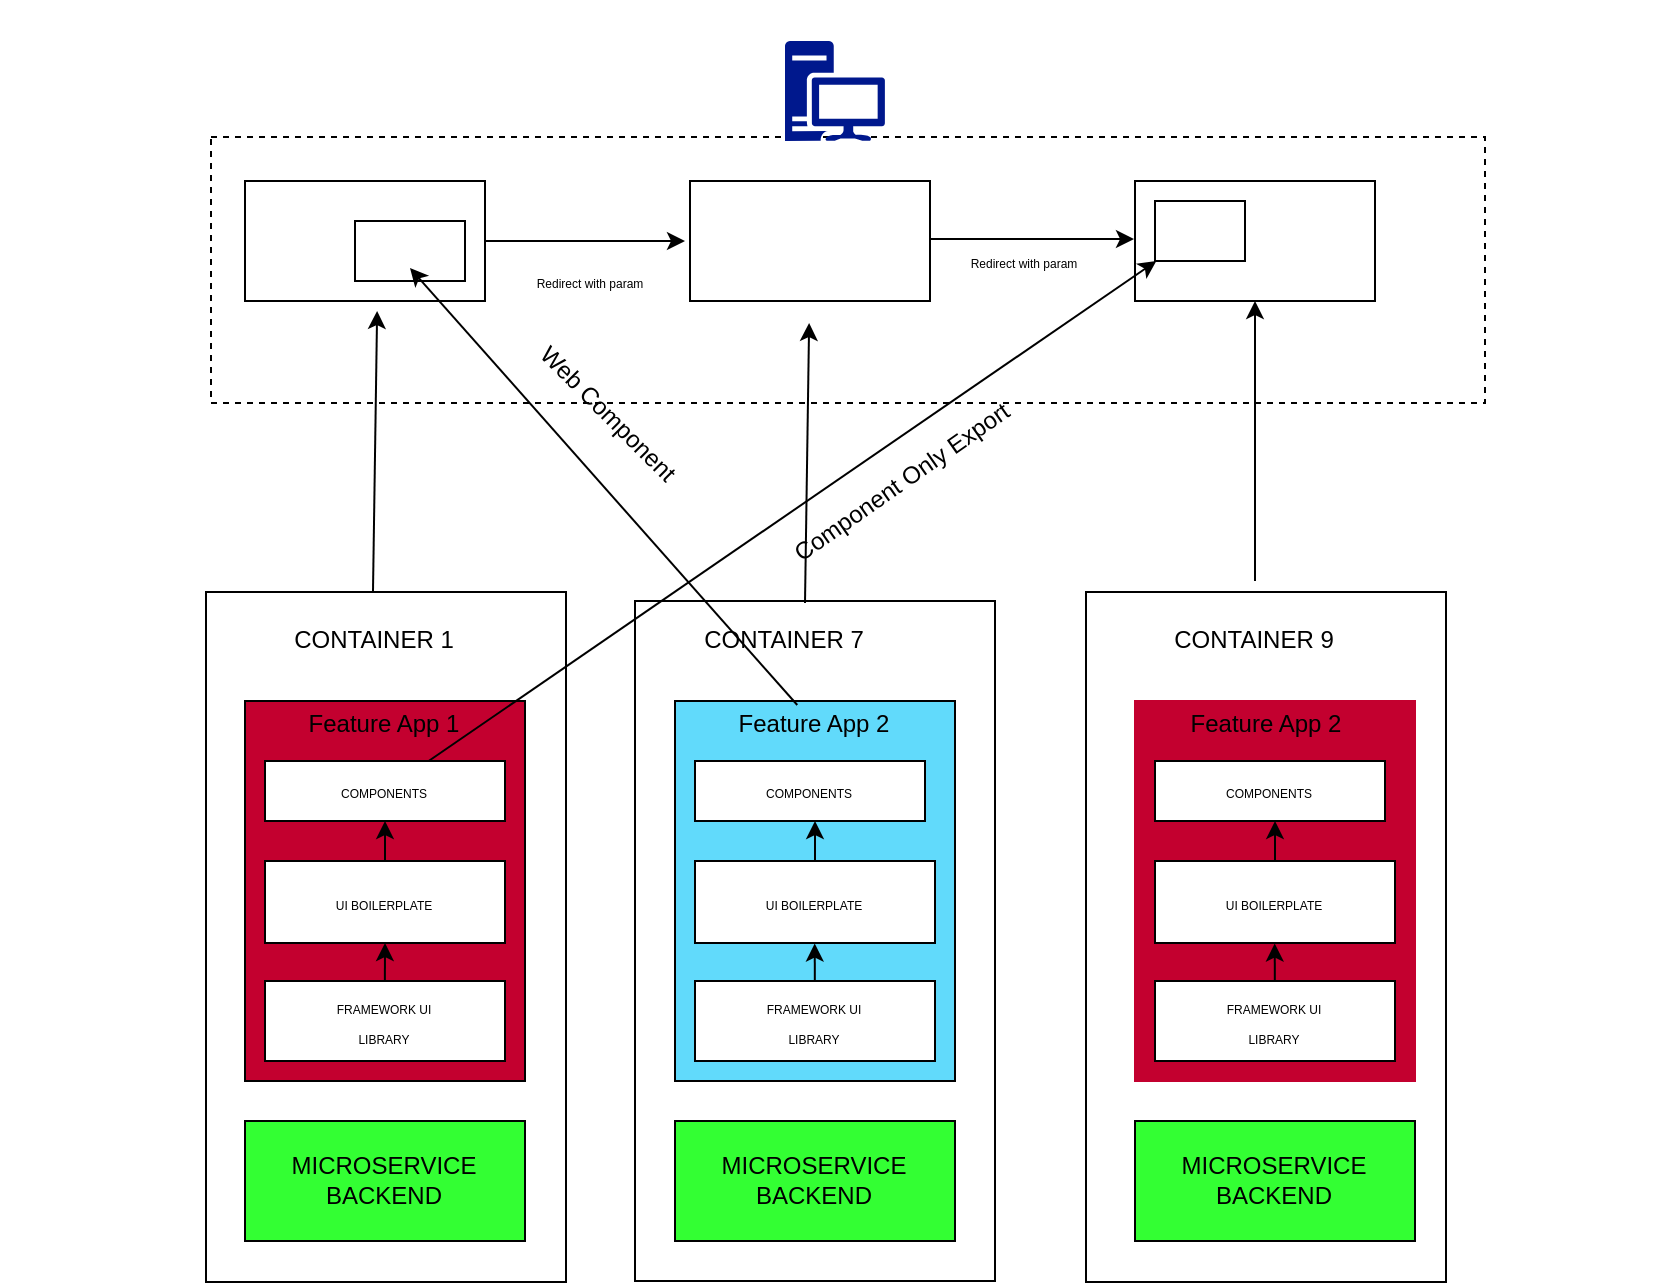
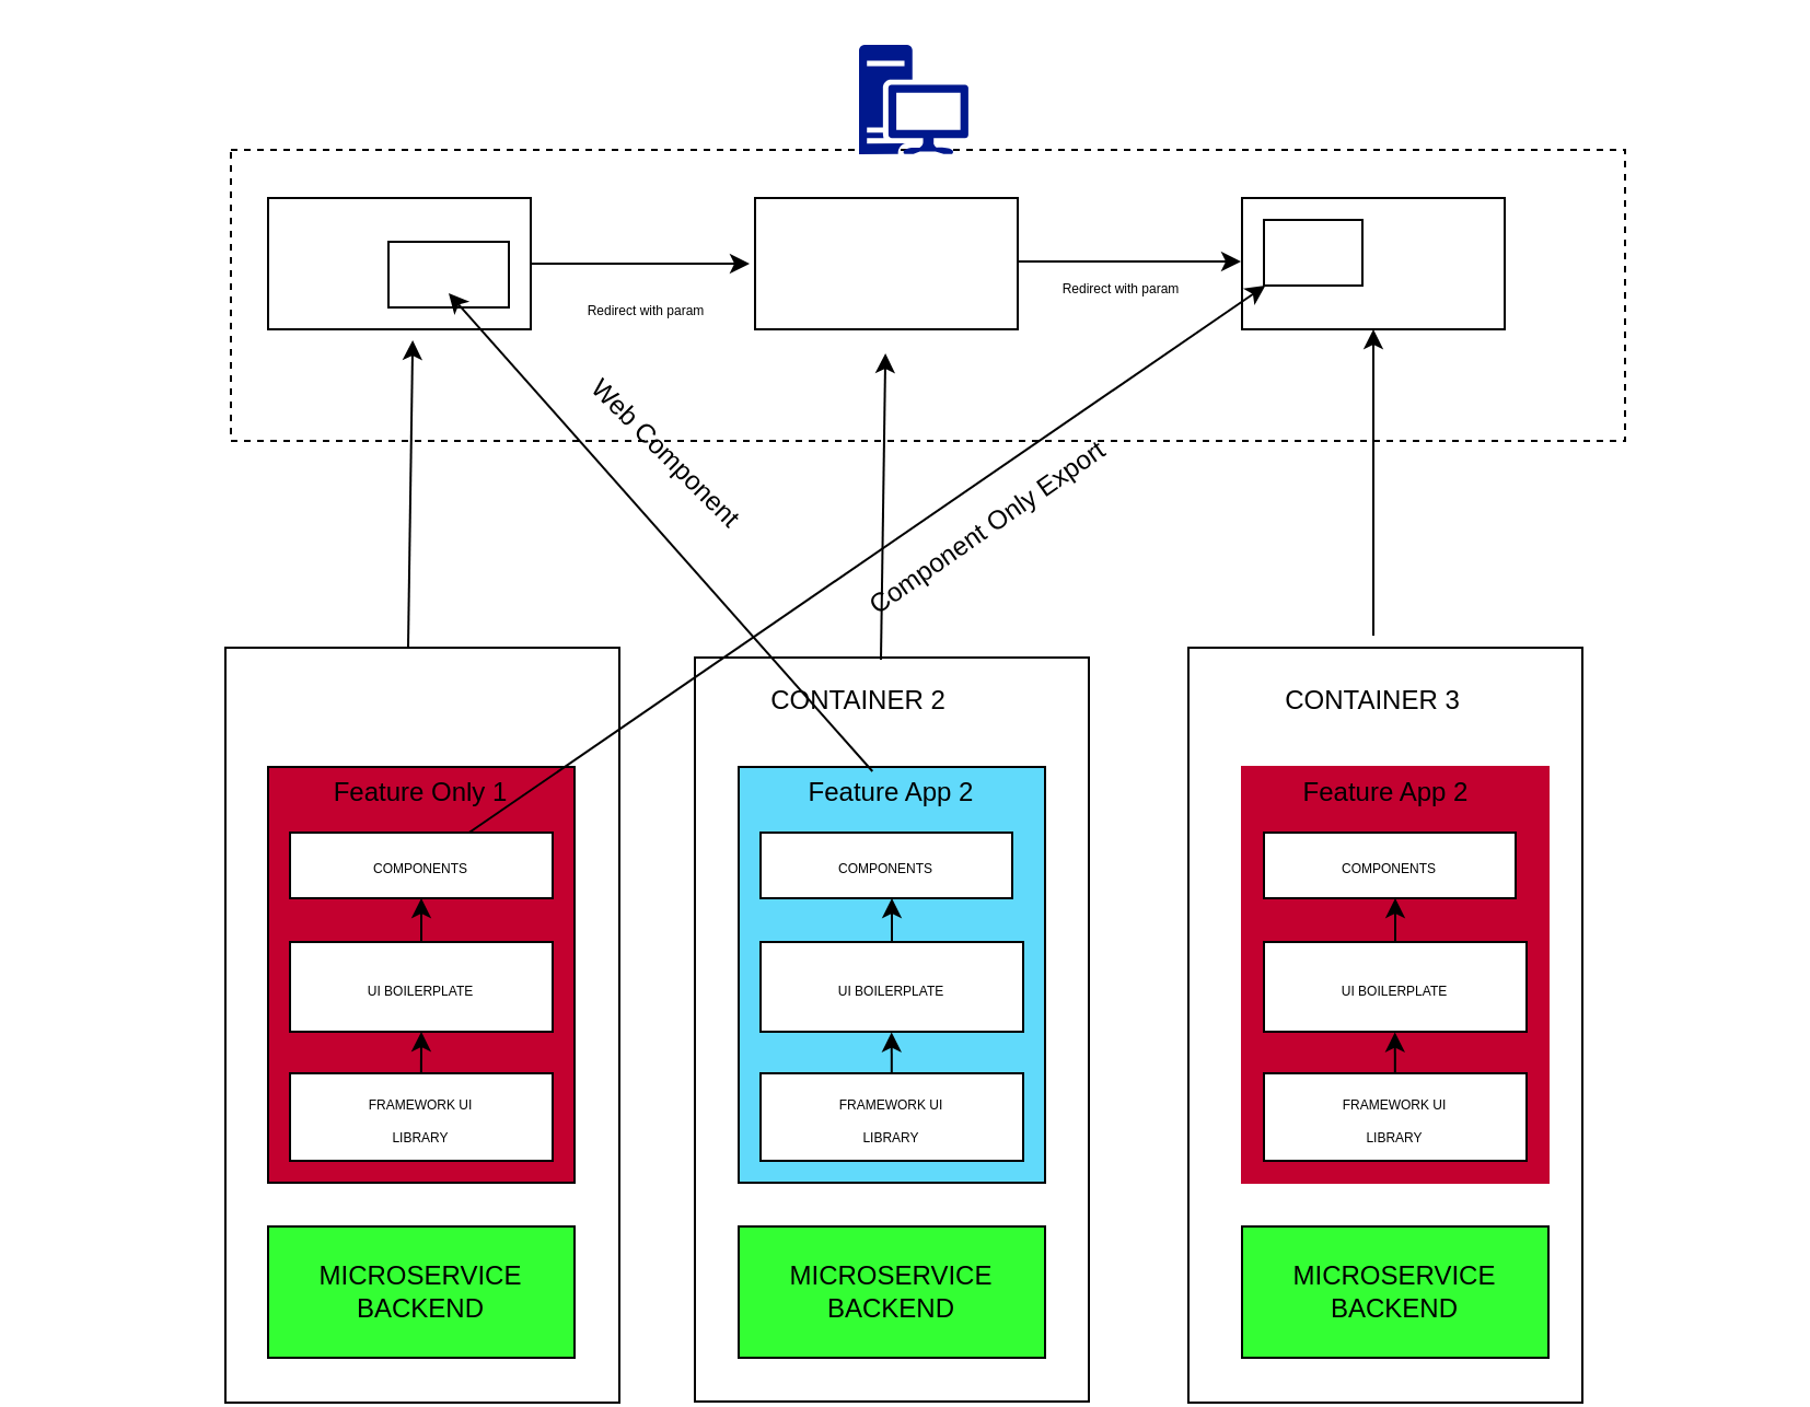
  <mxCell id="0" />
  <mxCell id="1" parent="0" />
  <mxCell id="2" value="" style="rounded=0;whiteSpace=wrap;html=1;fillColor=#FFFFFF;dashed=1;" parent="1" vertex="1"><mxGeometry x="105" y="68" width="637" height="133" as="geometry" /></mxCell>
  <mxCell id="3" value="" style="rounded=0;whiteSpace=wrap;html=1;rotation=90;" parent="1" vertex="1"><mxGeometry x="20" y="378" width="345" height="180" as="geometry" /></mxCell>
  <mxCell id="4" value="MICROSERVICE&lt;br&gt;BACKEND" style="rounded=0;whiteSpace=wrap;html=1;fillColor=#33FF33;" parent="1" vertex="1"><mxGeometry x="122" y="560" width="140" height="60" as="geometry" /></mxCell>
  <mxCell id="5" value="" style="rounded=0;whiteSpace=wrap;html=1;fillColor=#C3002F;" parent="1" vertex="1"><mxGeometry x="122" y="350" width="140" height="190" as="geometry" /></mxCell>
  <mxCell id="6" value="&lt;font style=&quot;font-size: 6px&quot;&gt;UI BOILERPLATE&lt;/font&gt;" style="rounded=0;whiteSpace=wrap;html=1;" parent="1" vertex="1"><mxGeometry x="132" y="430" width="120" height="41" as="geometry" /></mxCell>
  <mxCell id="7" value="&lt;font style=&quot;font-size: 6px&quot;&gt;COMPONENTS&lt;/font&gt;" style="rounded=0;whiteSpace=wrap;html=1;" parent="1" vertex="1"><mxGeometry x="132" y="380" width="120" height="30" as="geometry" /></mxCell>
  <mxCell id="8" value="" style="edgeStyle=orthogonalEdgeStyle;rounded=0;orthogonalLoop=1;jettySize=auto;html=1;" parent="1" edge="1"><mxGeometry relative="1" as="geometry"><mxPoint x="191.93" y="491" as="sourcePoint" /><mxPoint x="192" y="471" as="targetPoint" /></mxGeometry></mxCell>
  <mxCell id="9" value="&lt;font style=&quot;font-size: 6px&quot;&gt;FRAMEWORK UI &lt;br&gt;LIBRARY&lt;/font&gt;" style="rounded=0;whiteSpace=wrap;html=1;" parent="1" vertex="1"><mxGeometry x="132" y="490" width="120" height="40" as="geometry" /></mxCell>
  <mxCell id="10" value="" style="endArrow=classic;html=1;" parent="1" edge="1"><mxGeometry width="50" height="50" relative="1" as="geometry"><mxPoint x="192" y="430" as="sourcePoint" /><mxPoint x="192" y="410" as="targetPoint" /></mxGeometry></mxCell>
  <mxCell id="11" value="" style="rounded=0;whiteSpace=wrap;html=1;rotation=90;" parent="1" vertex="1"><mxGeometry x="237" y="380" width="340" height="180" as="geometry" /></mxCell>
  <mxCell id="12" value="MICROSERVICE&lt;br&gt;BACKEND" style="rounded=0;whiteSpace=wrap;html=1;fillColor=#33FF33;" parent="1" vertex="1"><mxGeometry x="337" y="560" width="140" height="60" as="geometry" /></mxCell>
  <mxCell id="13" value="" style="rounded=0;whiteSpace=wrap;html=1;fillColor=#61DAFB;" parent="1" vertex="1"><mxGeometry x="337" y="350" width="140" height="190" as="geometry" /></mxCell>
  <mxCell id="14" value="&lt;font style=&quot;font-size: 6px&quot;&gt;UI BOILERPLATE&lt;/font&gt;" style="rounded=0;whiteSpace=wrap;html=1;" parent="1" vertex="1"><mxGeometry x="347" y="430" width="120" height="41" as="geometry" /></mxCell>
  <mxCell id="15" value="&lt;font style=&quot;font-size: 6px&quot;&gt;COMPONENTS&lt;/font&gt;" style="rounded=0;whiteSpace=wrap;html=1;" parent="1" vertex="1"><mxGeometry x="347" y="380" width="115" height="30" as="geometry" /></mxCell>
  <mxCell id="16" value="" style="edgeStyle=orthogonalEdgeStyle;rounded=0;orthogonalLoop=1;jettySize=auto;html=1;" parent="1" edge="1"><mxGeometry relative="1" as="geometry"><mxPoint x="406.93" y="491" as="sourcePoint" /><mxPoint x="406.857" y="471.286" as="targetPoint" /></mxGeometry></mxCell>
  <mxCell id="17" value="&lt;font style=&quot;font-size: 6px&quot;&gt;FRAMEWORK UI &lt;br&gt;LIBRARY&lt;/font&gt;" style="rounded=0;whiteSpace=wrap;html=1;" parent="1" vertex="1"><mxGeometry x="347" y="490" width="120" height="40" as="geometry" /></mxCell>
  <mxCell id="18" value="" style="endArrow=classic;html=1;" parent="1" edge="1"><mxGeometry width="50" height="50" relative="1" as="geometry"><mxPoint x="407" y="430" as="sourcePoint" /><mxPoint x="407" y="410" as="targetPoint" /></mxGeometry></mxCell>
  <mxCell id="19" value="" style="rounded=0;whiteSpace=wrap;html=1;rotation=90;" parent="1" vertex="1"><mxGeometry x="460" y="378" width="345" height="180" as="geometry" /></mxCell>
  <mxCell id="20" value="MICROSERVICE&lt;br&gt;BACKEND" style="rounded=0;whiteSpace=wrap;html=1;fillColor=#33FF33;" parent="1" vertex="1"><mxGeometry x="567" y="560" width="140" height="60" as="geometry" /></mxCell>
  <mxCell id="21" value="" style="rounded=0;whiteSpace=wrap;html=1;fillColor=#C3002F;strokeColor=#C3002F;" parent="1" vertex="1"><mxGeometry x="567" y="350" width="140" height="190" as="geometry" /></mxCell>
  <mxCell id="22" value="&lt;font style=&quot;font-size: 6px&quot;&gt;UI BOILERPLATE&lt;/font&gt;" style="rounded=0;whiteSpace=wrap;html=1;" parent="1" vertex="1"><mxGeometry x="577" y="430" width="120" height="41" as="geometry" /></mxCell>
  <mxCell id="23" value="&lt;font style=&quot;font-size: 6px&quot;&gt;COMPONENTS&lt;/font&gt;" style="rounded=0;whiteSpace=wrap;html=1;" parent="1" vertex="1"><mxGeometry x="577" y="380" width="115" height="30" as="geometry" /></mxCell>
  <mxCell id="24" value="" style="edgeStyle=orthogonalEdgeStyle;rounded=0;orthogonalLoop=1;jettySize=auto;html=1;" parent="1" edge="1"><mxGeometry relative="1" as="geometry"><mxPoint x="636.93" y="491" as="sourcePoint" /><mxPoint x="636.857" y="471.286" as="targetPoint" /></mxGeometry></mxCell>
  <mxCell id="25" value="&lt;font style=&quot;font-size: 6px&quot;&gt;FRAMEWORK UI &lt;br&gt;LIBRARY&lt;/font&gt;" style="rounded=0;whiteSpace=wrap;html=1;" parent="1" vertex="1"><mxGeometry x="577" y="490" width="120" height="40" as="geometry" /></mxCell>
  <mxCell id="26" value="" style="endArrow=classic;html=1;" parent="1" edge="1"><mxGeometry width="50" height="50" relative="1" as="geometry"><mxPoint x="637" y="430" as="sourcePoint" /><mxPoint x="637" y="410" as="targetPoint" /></mxGeometry></mxCell>
- <mxCell id="27" value="CONTAINER 1" style="text;html=1;strokeColor=none;fillColor=none;align=center;verticalAlign=middle;whiteSpace=wrap;rounded=0;" parent="1" vertex="1"><mxGeometry x="142" y="310" width="90" height="20" as="geometry" /></mxCell>
- <mxCell id="28" value="CONTAINER 9" style="text;html=1;strokeColor=none;fillColor=none;align=center;verticalAlign=middle;whiteSpace=wrap;rounded=0;" parent="1" vertex="1"><mxGeometry x="582" y="310" width="90" height="20" as="geometry" /></mxCell>
- <mxCell id="29" value="CONTAINER 7" style="text;html=1;strokeColor=none;fillColor=none;align=center;verticalAlign=middle;whiteSpace=wrap;rounded=0;" parent="1" vertex="1"><mxGeometry x="347" y="310" width="90" height="20" as="geometry" /></mxCell>
- <mxCell id="30" value="Feature App 1" style="text;html=1;strokeColor=none;fillColor=none;align=center;verticalAlign=middle;whiteSpace=wrap;rounded=0;" parent="1" vertex="1"><mxGeometry x="132" y="352" width="120" height="20" as="geometry" /></mxCell>
+ <mxCell id="28" value="CONTAINER 3" style="text;html=1;strokeColor=none;fillColor=none;align=center;verticalAlign=middle;whiteSpace=wrap;rounded=0;" parent="1" vertex="1"><mxGeometry x="582" y="310" width="90" height="20" as="geometry" /></mxCell>
+ <mxCell id="29" value="CONTAINER 2" style="text;html=1;strokeColor=none;fillColor=none;align=center;verticalAlign=middle;whiteSpace=wrap;rounded=0;" parent="1" vertex="1"><mxGeometry x="347" y="310" width="90" height="20" as="geometry" /></mxCell>
+ <mxCell id="30" value="Feature Only 1" style="text;html=1;strokeColor=none;fillColor=none;align=center;verticalAlign=middle;whiteSpace=wrap;rounded=0;" parent="1" vertex="1"><mxGeometry x="132" y="352" width="120" height="20" as="geometry" /></mxCell>
  <mxCell id="31" value="Feature App 2" style="text;html=1;strokeColor=none;fillColor=none;align=center;verticalAlign=middle;whiteSpace=wrap;rounded=0;" parent="1" vertex="1"><mxGeometry x="572.5" y="352" width="120" height="20" as="geometry" /></mxCell>
  <mxCell id="32" value="Feature App 2" style="text;html=1;strokeColor=none;fillColor=none;align=center;verticalAlign=middle;whiteSpace=wrap;rounded=0;" parent="1" vertex="1"><mxGeometry x="347" y="352" width="120" height="20" as="geometry" /></mxCell>
  <mxCell id="33" value="" style="aspect=fixed;pointerEvents=1;shadow=0;dashed=0;html=1;strokeColor=none;labelPosition=center;verticalLabelPosition=bottom;verticalAlign=top;align=center;fillColor=#00188D;shape=mxgraph.mscae.enterprise.workstation_client" parent="1" vertex="1"><mxGeometry x="392" y="20" width="50" height="50" as="geometry" /></mxCell>
  <mxCell id="34" value="" style="endArrow=classic;html=1;" parent="1" edge="1"><mxGeometry width="50" height="50" relative="1" as="geometry"><mxPoint x="240" y="120" as="sourcePoint" /><mxPoint x="342" y="120" as="targetPoint" /></mxGeometry></mxCell>
  <mxCell id="35" value="" style="endArrow=classic;html=1;" parent="1" source="41" edge="1"><mxGeometry width="50" height="50" relative="1" as="geometry"><mxPoint x="402" y="290" as="sourcePoint" /><mxPoint x="402" y="110" as="targetPoint" /></mxGeometry></mxCell>
  <mxCell id="36" value="" style="endArrow=classic;html=1;" parent="1" edge="1"><mxGeometry width="50" height="50" relative="1" as="geometry"><mxPoint x="627" y="290" as="sourcePoint" /><mxPoint x="627" y="150" as="targetPoint" /></mxGeometry></mxCell>
  <mxCell id="37" value="&lt;font style=&quot;font-size: 6px&quot;&gt;Redirect with param&lt;/font&gt;" style="text;html=1;strokeColor=none;fillColor=none;align=center;verticalAlign=middle;whiteSpace=wrap;rounded=0;" parent="1" vertex="1"><mxGeometry x="225" y="130" width="140" height="20" as="geometry" /></mxCell>
  <mxCell id="38" value="" style="rounded=0;whiteSpace=wrap;html=1;fillColor=#FFFFFF;" parent="1" vertex="1"><mxGeometry x="197" y="120" width="40" height="20" as="geometry" /></mxCell>
  <mxCell id="39" value="" style="rounded=0;whiteSpace=wrap;html=1;fillColor=#FFFFFF;" parent="1" vertex="1"><mxGeometry x="122" y="90" width="120" height="60" as="geometry" /></mxCell>
  <mxCell id="40" value="" style="rounded=0;whiteSpace=wrap;html=1;fillColor=#FFFFFF;" parent="1" vertex="1"><mxGeometry x="567" y="90" width="120" height="60" as="geometry" /></mxCell>
  <mxCell id="41" value="" style="rounded=0;whiteSpace=wrap;html=1;fillColor=#FFFFFF;" parent="1" vertex="1"><mxGeometry x="344.5" y="90" width="120" height="60" as="geometry" /></mxCell>
  <mxCell id="42" value="" style="endArrow=classic;html=1;" parent="1" edge="1"><mxGeometry width="50" height="50" relative="1" as="geometry"><mxPoint x="402" y="301" as="sourcePoint" /><mxPoint x="404.059" y="161" as="targetPoint" /></mxGeometry></mxCell>
  <mxCell id="43" value="&lt;font style=&quot;font-size: 6px&quot;&gt;Redirect with param&lt;/font&gt;" style="text;html=1;strokeColor=none;fillColor=none;align=center;verticalAlign=middle;whiteSpace=wrap;rounded=0;" parent="1" vertex="1"><mxGeometry x="442" y="120" width="140" height="20" as="geometry" /></mxCell>
  <mxCell id="44" value="" style="endArrow=classic;html=1;" parent="1" edge="1"><mxGeometry width="50" height="50" relative="1" as="geometry"><mxPoint x="464.5" y="119" as="sourcePoint" /><mxPoint x="566.5" y="119" as="targetPoint" /></mxGeometry></mxCell>
  <mxCell id="45" value="" style="rounded=0;whiteSpace=wrap;html=1;fillColor=#FFFFFF;" parent="1" vertex="1"><mxGeometry x="177" y="110" width="55" height="30" as="geometry" /></mxCell>
  <mxCell id="46" value="" style="endArrow=classic;html=1;" parent="1" edge="1"><mxGeometry width="50" height="50" relative="1" as="geometry"><mxPoint x="186" y="295" as="sourcePoint" /><mxPoint x="188.059" y="155" as="targetPoint" /></mxGeometry></mxCell>
  <mxCell id="47" value="" style="endArrow=classic;html=1;" parent="1" source="32" edge="1"><mxGeometry width="50" height="50" relative="1" as="geometry"><mxPoint x="154.5" y="183.5" as="sourcePoint" /><mxPoint x="204.5" y="133.5" as="targetPoint" /></mxGeometry></mxCell>
  <mxCell id="48" value="Web Component" style="text;html=1;strokeColor=none;fillColor=none;align=center;verticalAlign=middle;whiteSpace=wrap;rounded=0;rotation=45;" parent="1" vertex="1"><mxGeometry x="249" y="197" width="110" height="20" as="geometry" /></mxCell>
  <mxCell id="49" value="Component Only Export" style="text;html=1;strokeColor=none;fillColor=none;align=center;verticalAlign=middle;whiteSpace=wrap;rounded=0;rotation=-35;" parent="1" vertex="1"><mxGeometry x="376" y="231" width="150" height="20" as="geometry" /></mxCell>
  <mxCell id="50" value="" style="rounded=0;whiteSpace=wrap;html=1;fillColor=#FFFFFF;" parent="1" vertex="1"><mxGeometry x="577" y="100" width="45" height="30" as="geometry" /></mxCell>
  <mxCell id="51" value="" style="endArrow=classic;html=1;" parent="1" source="7" target="50" edge="1"><mxGeometry width="50" height="50" relative="1" as="geometry"><mxPoint x="460" y="382" as="sourcePoint" /><mxPoint x="510" y="332" as="targetPoint" /></mxGeometry></mxCell>
